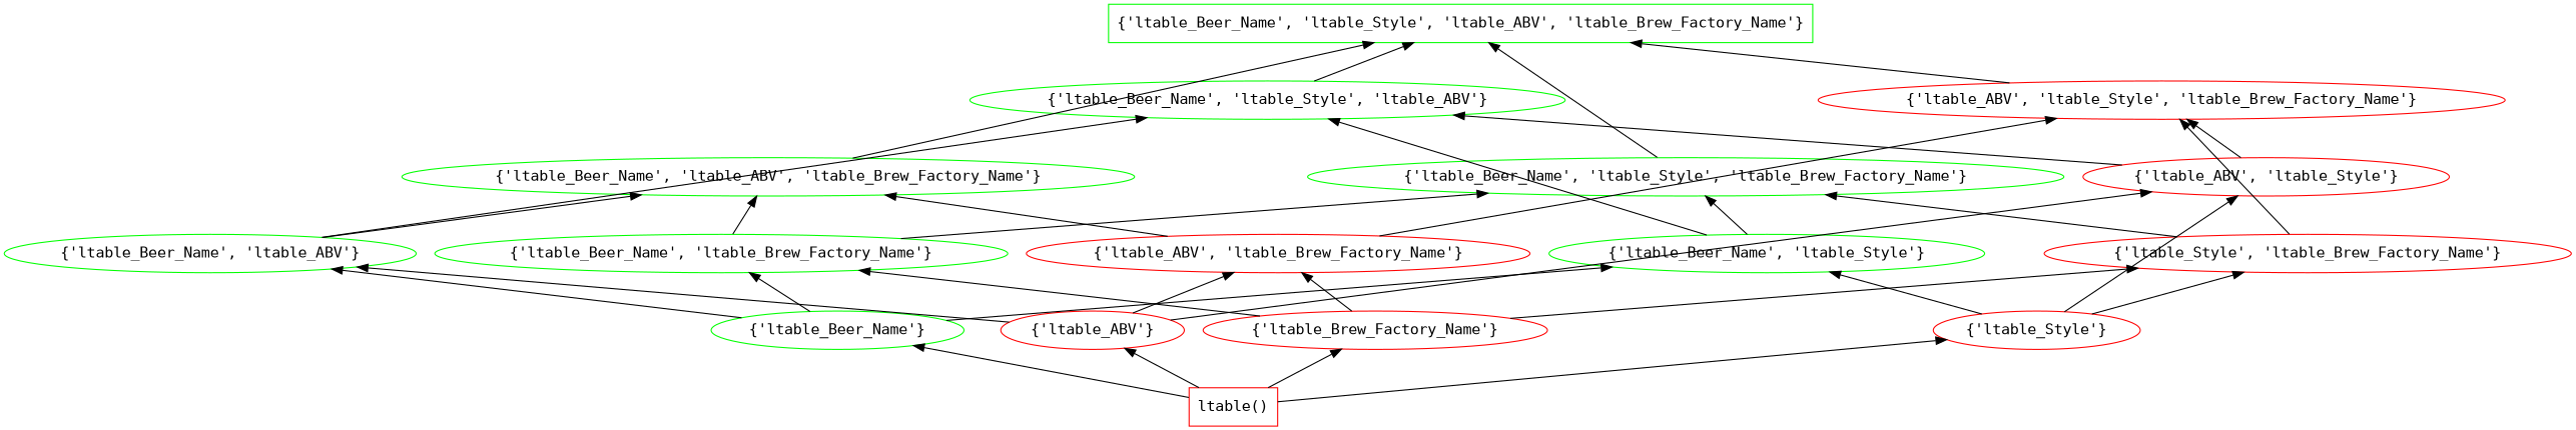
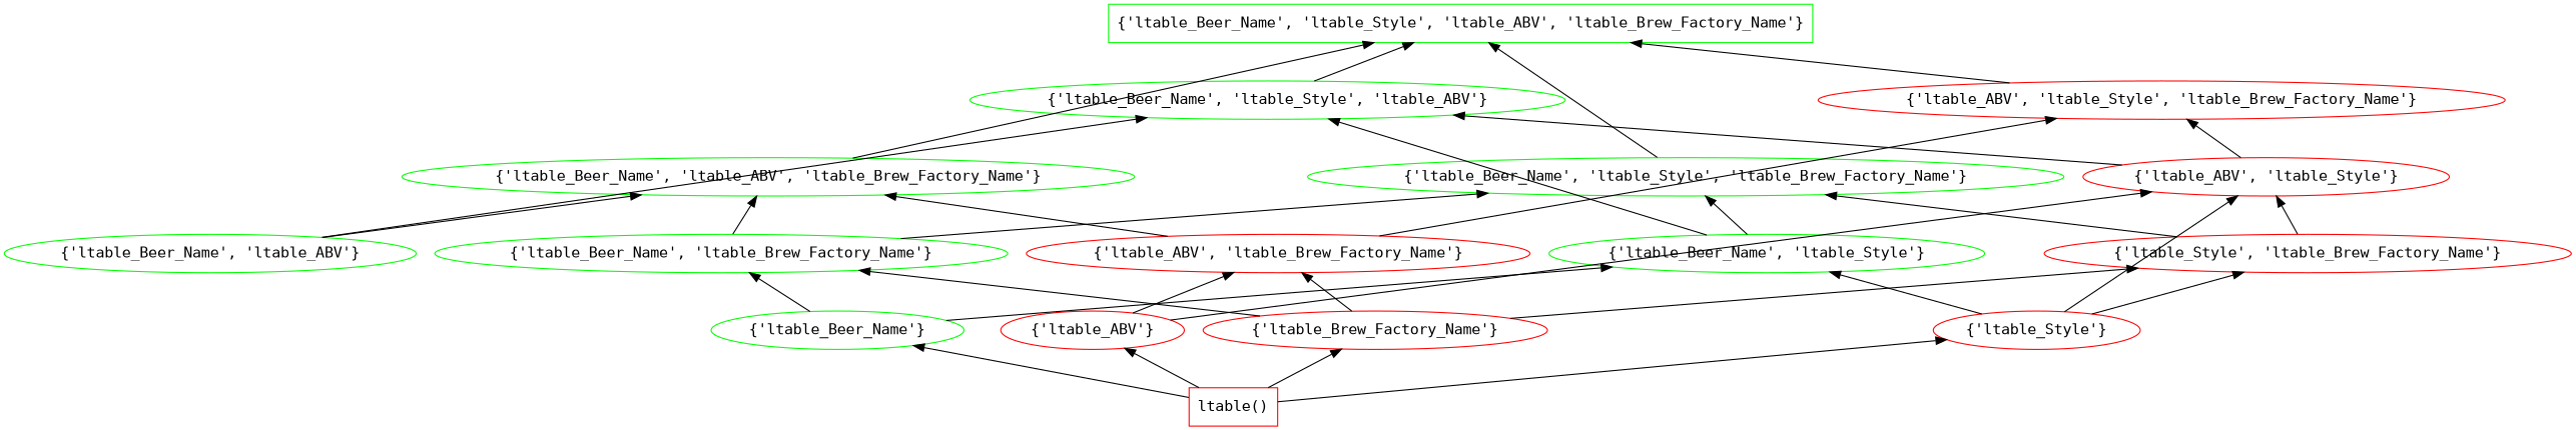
  digraph {
    fontname="DejaVu Sans Mono"
    rankdir=BT
    splines=line
    node [color=green fontname="DejaVu Sans Mono"]
    edge [fontname="DejaVu Sans Mono"]
    "{'ltable_Beer_Name', 'ltable_Style', 'ltable_ABV', 'ltable_Brew_Factory_Name'}" [shape=box]
    n2 [color=red label="ltable()" shape=box]
    "{'ltable_Beer_Name'}"
    "{'ltable_Brew_Factory_Name'}" [color=red]
    "{'ltable_Style'}" [color=red]
    "{'ltable_ABV'}" [color=red]
    "{'ltable_Beer_Name', 'ltable_Brew_Factory_Name'}"
    "{'ltable_Beer_Name', 'ltable_Style'}"
    "{'ltable_Beer_Name', 'ltable_ABV'}"
    "{'ltable_Style', 'ltable_Brew_Factory_Name'}" [color=red]
    "{'ltable_ABV', 'ltable_Brew_Factory_Name'}" [color=red]
    "{'ltable_ABV', 'ltable_Style'}" [color=red]
    "{'ltable_Beer_Name', 'ltable_Style', 'ltable_Brew_Factory_Name'}"
    "{'ltable_Beer_Name', 'ltable_ABV', 'ltable_Brew_Factory_Name'}"
    "{'ltable_Beer_Name', 'ltable_Style', 'ltable_ABV'}"
    "{'ltable_ABV', 'ltable_Style', 'ltable_Brew_Factory_Name'}" [color=red]
    n2 -> "{'ltable_Beer_Name'}"
    n2 -> "{'ltable_Brew_Factory_Name'}"
    n2 -> "{'ltable_Style'}"
    n2 -> "{'ltable_ABV'}"
    "{'ltable_Beer_Name'}" -> "{'ltable_Beer_Name', 'ltable_Brew_Factory_Name'}"
    "{'ltable_Beer_Name'}" -> "{'ltable_Beer_Name', 'ltable_Style'}"
-   "{'ltable_Beer_Name'}" -> "{'ltable_Beer_Name', 'ltable_ABV'}"
    "{'ltable_Brew_Factory_Name'}" -> "{'ltable_Beer_Name', 'ltable_Brew_Factory_Name'}"
    "{'ltable_Brew_Factory_Name'}" -> "{'ltable_Style', 'ltable_Brew_Factory_Name'}"
    "{'ltable_Brew_Factory_Name'}" -> "{'ltable_ABV', 'ltable_Brew_Factory_Name'}"
    "{'ltable_Style'}" -> "{'ltable_Beer_Name', 'ltable_Style'}"
    "{'ltable_Style'}" -> "{'ltable_Style', 'ltable_Brew_Factory_Name'}"
    "{'ltable_Style'}" -> "{'ltable_ABV', 'ltable_Style'}"
-   "{'ltable_ABV'}" -> "{'ltable_Beer_Name', 'ltable_ABV'}"
    "{'ltable_ABV'}" -> "{'ltable_ABV', 'ltable_Brew_Factory_Name'}"
    "{'ltable_ABV'}" -> "{'ltable_ABV', 'ltable_Style'}"
    "{'ltable_Beer_Name', 'ltable_Brew_Factory_Name'}" -> "{'ltable_Beer_Name', 'ltable_Style', 'ltable_Brew_Factory_Name'}"
    "{'ltable_Beer_Name', 'ltable_Brew_Factory_Name'}" -> "{'ltable_Beer_Name', 'ltable_ABV', 'ltable_Brew_Factory_Name'}"
    "{'ltable_Beer_Name', 'ltable_Style'}" -> "{'ltable_Beer_Name', 'ltable_Style', 'ltable_Brew_Factory_Name'}"
    "{'ltable_Beer_Name', 'ltable_Style'}" -> "{'ltable_Beer_Name', 'ltable_Style', 'ltable_ABV'}"
    "{'ltable_Beer_Name', 'ltable_ABV'}" -> "{'ltable_Beer_Name', 'ltable_ABV', 'ltable_Brew_Factory_Name'}"
    "{'ltable_Beer_Name', 'ltable_ABV'}" -> "{'ltable_Beer_Name', 'ltable_Style', 'ltable_ABV'}"
    "{'ltable_Style', 'ltable_Brew_Factory_Name'}" -> "{'ltable_Beer_Name', 'ltable_Style', 'ltable_Brew_Factory_Name'}"
-   "{'ltable_Style', 'ltable_Brew_Factory_Name'}" -> "{'ltable_ABV', 'ltable_Style', 'ltable_Brew_Factory_Name'}"
+   "{'ltable_Style', 'ltable_Brew_Factory_Name'}" -> "{'ltable_ABV', 'ltable_Style'}"
    "{'ltable_ABV', 'ltable_Brew_Factory_Name'}" -> "{'ltable_Beer_Name', 'ltable_ABV', 'ltable_Brew_Factory_Name'}"
    "{'ltable_ABV', 'ltable_Brew_Factory_Name'}" -> "{'ltable_ABV', 'ltable_Style', 'ltable_Brew_Factory_Name'}"
    "{'ltable_ABV', 'ltable_Style'}" -> "{'ltable_Beer_Name', 'ltable_Style', 'ltable_ABV'}"
    "{'ltable_ABV', 'ltable_Style'}" -> "{'ltable_ABV', 'ltable_Style', 'ltable_Brew_Factory_Name'}"
    "{'ltable_Beer_Name', 'ltable_Style', 'ltable_Brew_Factory_Name'}" -> "{'ltable_Beer_Name', 'ltable_Style', 'ltable_ABV', 'ltable_Brew_Factory_Name'}"
    "{'ltable_Beer_Name', 'ltable_ABV', 'ltable_Brew_Factory_Name'}" -> "{'ltable_Beer_Name', 'ltable_Style', 'ltable_ABV', 'ltable_Brew_Factory_Name'}"
    "{'ltable_Beer_Name', 'ltable_Style', 'ltable_ABV'}" -> "{'ltable_Beer_Name', 'ltable_Style', 'ltable_ABV', 'ltable_Brew_Factory_Name'}"
    "{'ltable_ABV', 'ltable_Style', 'ltable_Brew_Factory_Name'}" -> "{'ltable_Beer_Name', 'ltable_Style', 'ltable_ABV', 'ltable_Brew_Factory_Name'}"
  }
